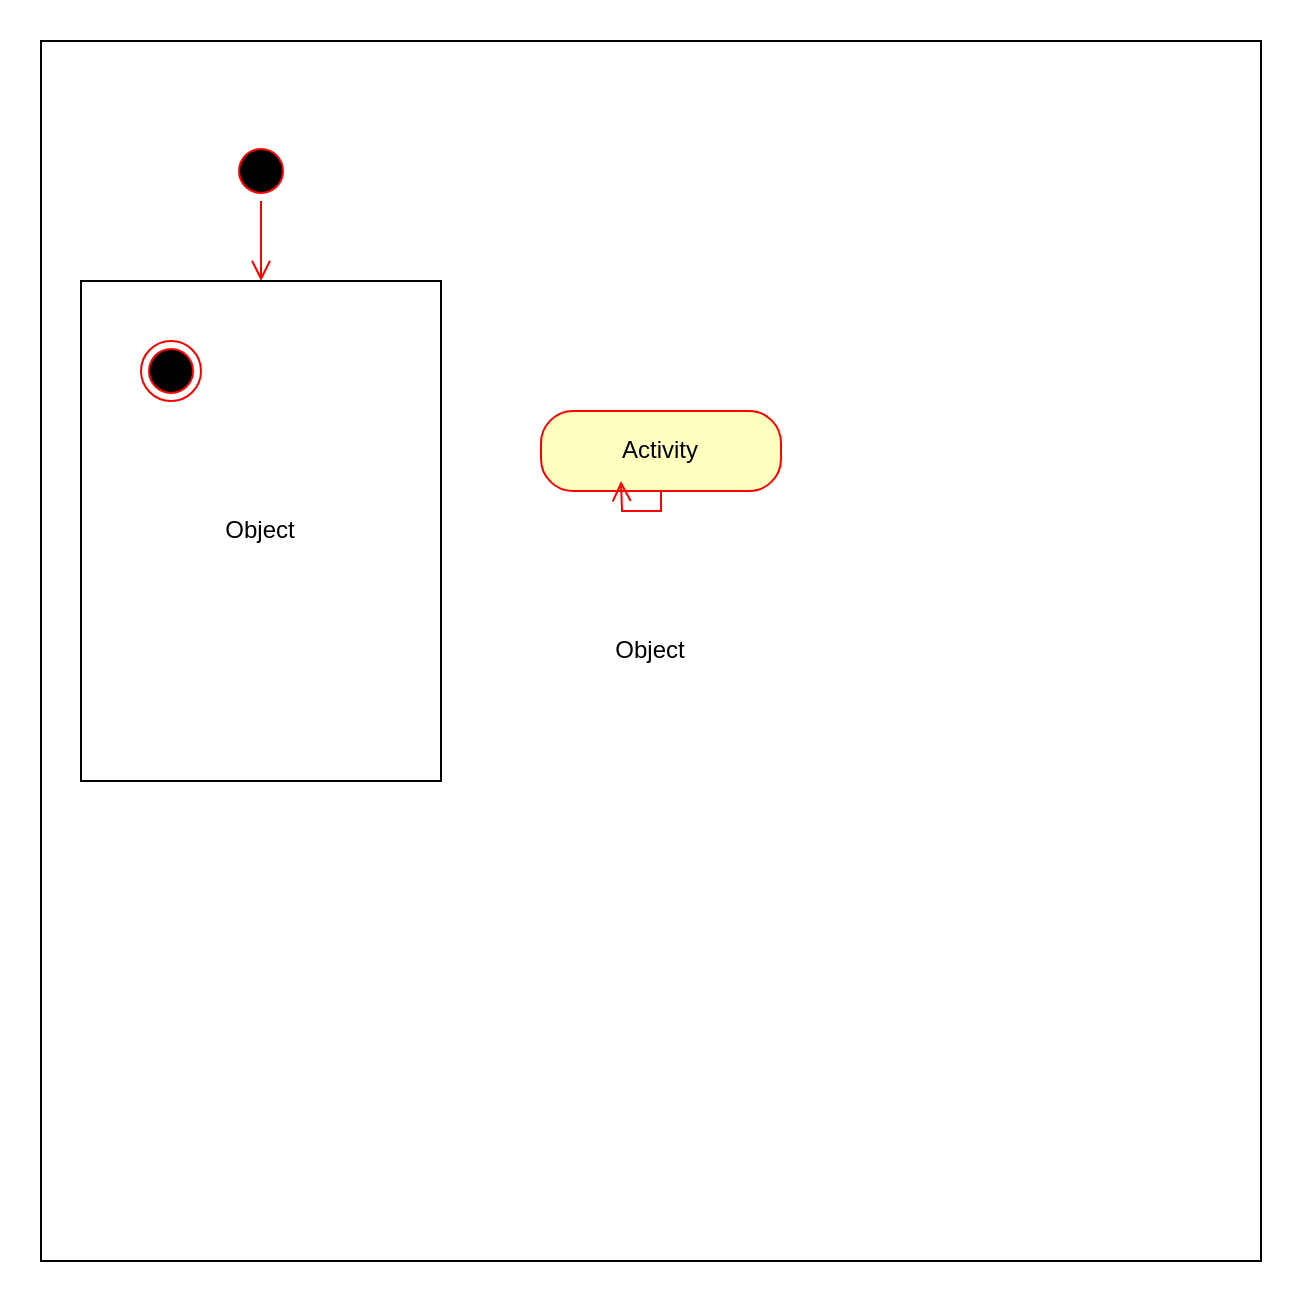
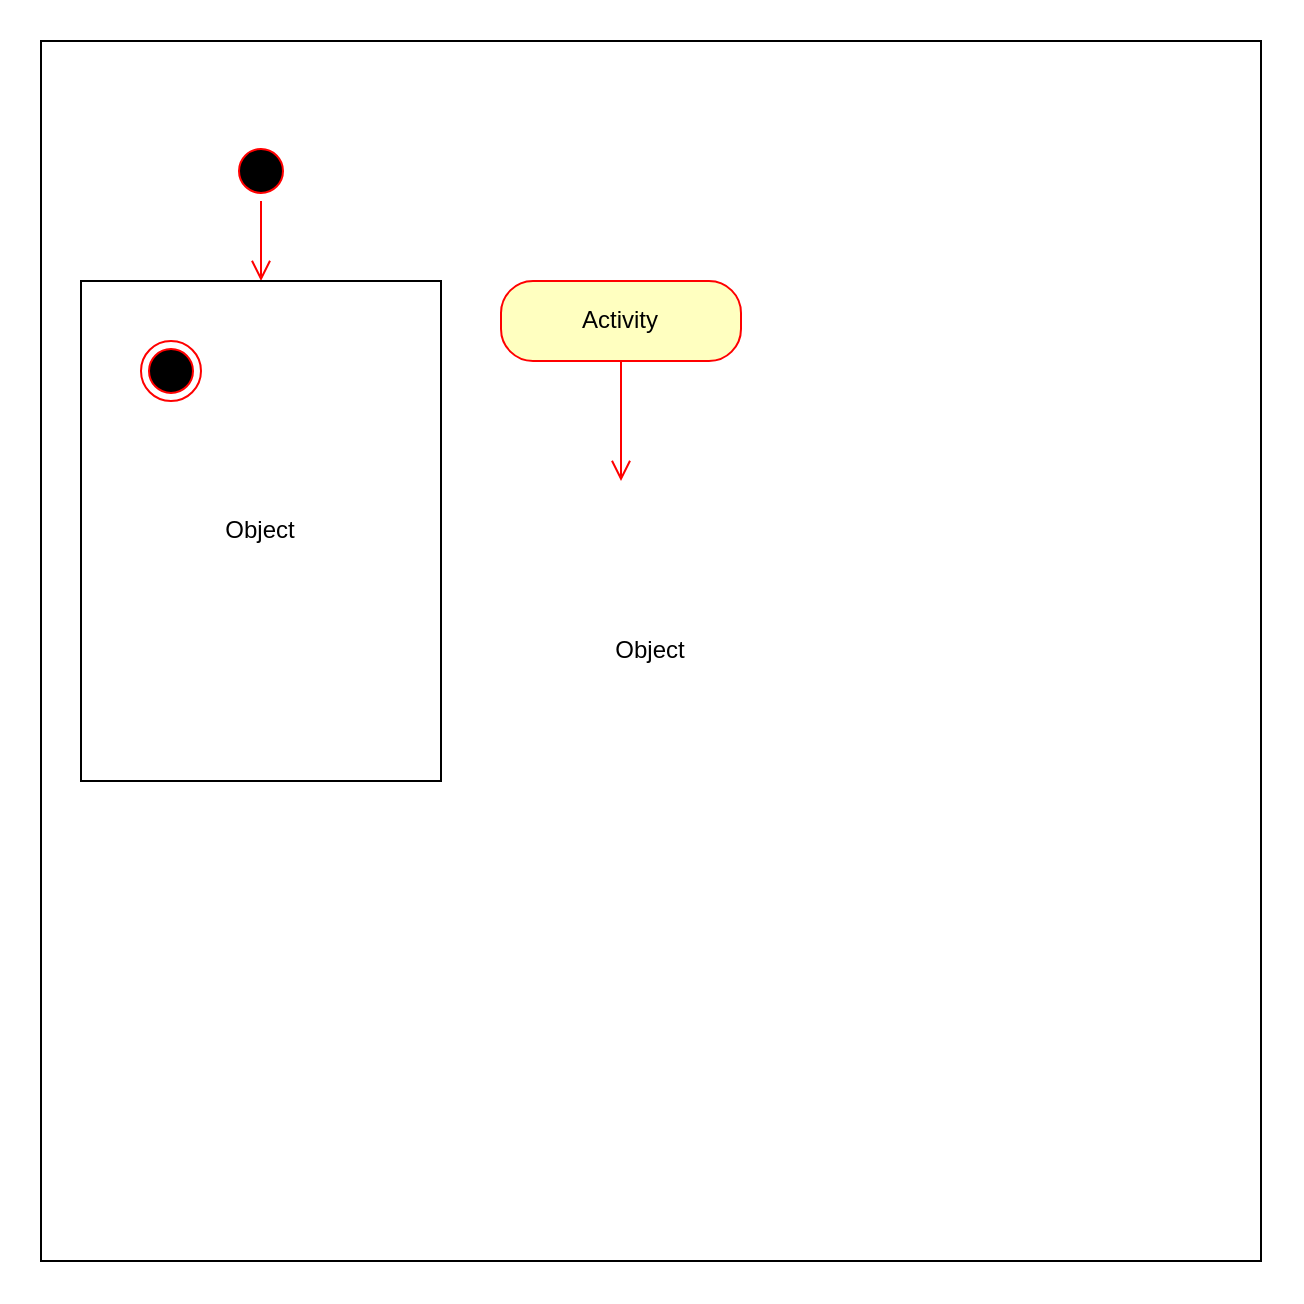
  <mxCell id="0" />
  <mxCell id="1" parent="0" />
  <mxCell id="2" value="Object" style="html=1;whiteSpace=wrap;" vertex="1" parent="1"><mxGeometry x="20" y="20" width="610" height="610" as="geometry" /></mxCell>
  <mxCell id="3" value="" style="ellipse;html=1;shape=startState;fillColor=#000000;strokeColor=#ff0000;" vertex="1" parent="1"><mxGeometry x="115" y="70" width="30" height="30" as="geometry" /></mxCell>
  <mxCell id="4" value="" style="edgeStyle=orthogonalEdgeStyle;html=1;verticalAlign=bottom;endArrow=open;endSize=8;strokeColor=#ff0000;rounded=0;entryX=0.5;entryY=0;entryDx=0;entryDy=0;" edge="1" source="3" parent="1" target="5"><mxGeometry relative="1" as="geometry"><mxPoint x="95" y="130" as="targetPoint" /></mxGeometry></mxCell>
  <mxCell id="5" value="Object" style="html=1;whiteSpace=wrap;" vertex="1" parent="1"><mxGeometry x="40" y="140" width="180" height="250" as="geometry" /></mxCell>
  <mxCell id="6" value="" style="ellipse;html=1;shape=endState;fillColor=#000000;strokeColor=#ff0000;" vertex="1" parent="1"><mxGeometry x="70" y="170" width="30" height="30" as="geometry" /></mxCell>
- <mxCell id="7" value="Activity" style="rounded=1;whiteSpace=wrap;html=1;arcSize=40;fontColor=#000000;fillColor=#ffffc0;strokeColor=#ff0000;" vertex="1" parent="1"><mxGeometry x="270" y="205" width="120" height="40" as="geometry" /></mxCell>
+ <mxCell id="7" value="Activity" style="rounded=1;whiteSpace=wrap;html=1;arcSize=40;fontColor=#000000;fillColor=#ffffc0;strokeColor=#ff0000;" vertex="1" parent="1"><mxGeometry x="250" y="140" width="120" height="40" as="geometry" /></mxCell>
  <mxCell id="8" value="" style="edgeStyle=orthogonalEdgeStyle;html=1;verticalAlign=bottom;endArrow=open;endSize=8;strokeColor=#ff0000;rounded=0;" edge="1" source="7" parent="1"><mxGeometry relative="1" as="geometry"><mxPoint x="310" y="240" as="targetPoint" /></mxGeometry></mxCell>
